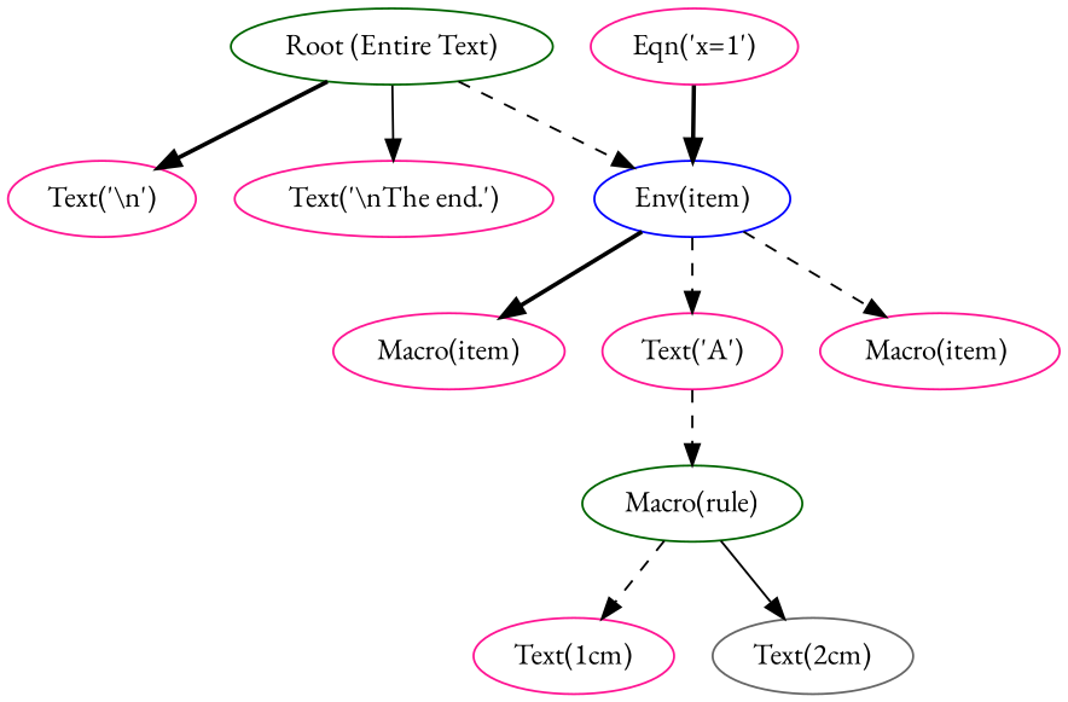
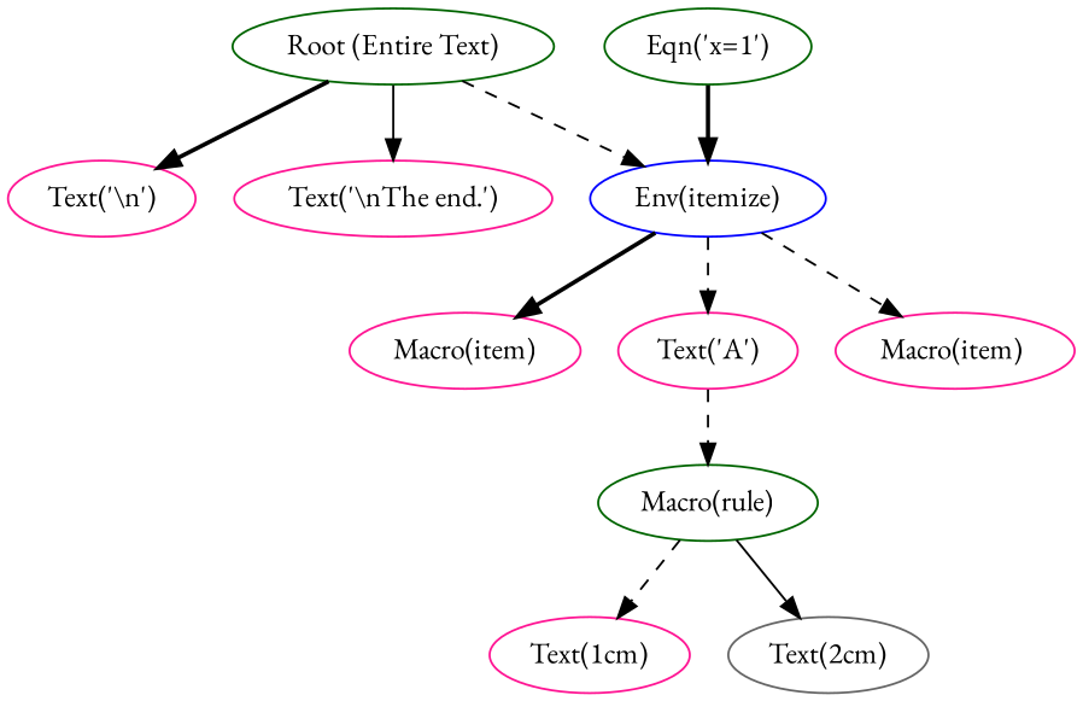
  digraph {
    fontname="EB Garamond"
    node [color=deeppink fontname="EB Garamond"]
    edge [fontname="EB Garamond" style=dashed]
    "Root (Entire Text)" [color=darkgreen]
    "Text('\\n')"
-   "Env(itemize)" [color=blue label="Env(item)"]
+   "Env(itemize)" [color=blue]
    "Text('\\nThe end.')"
    "Macro(rule)" [color=darkgreen]
    "Text(1cm)"
    "Text(2cm)" [color=gray40]
    "Macro(item)"
    "Text('A')"
    "Macro(item) "
-   "Eqn('x=1')"
+   "Eqn('x=1')" [color=darkgreen]
    "Root (Entire Text)" -> "Text('\\n')" [style=bold]
    "Root (Entire Text)" -> "Env(itemize)"
    "Root (Entire Text)" -> "Text('\\nThe end.')" [style=solid]
    "Env(itemize)" -> "Macro(item)" [style=bold]
    "Env(itemize)" -> "Text('A')"
    "Env(itemize)" -> "Macro(item) "
    "Macro(rule)" -> "Text(1cm)"
    "Macro(rule)" -> "Text(2cm)" [style=solid]
    "Text('A')" -> "Macro(rule)"
    "Eqn('x=1')" -> "Env(itemize)" [style=bold]
  }
